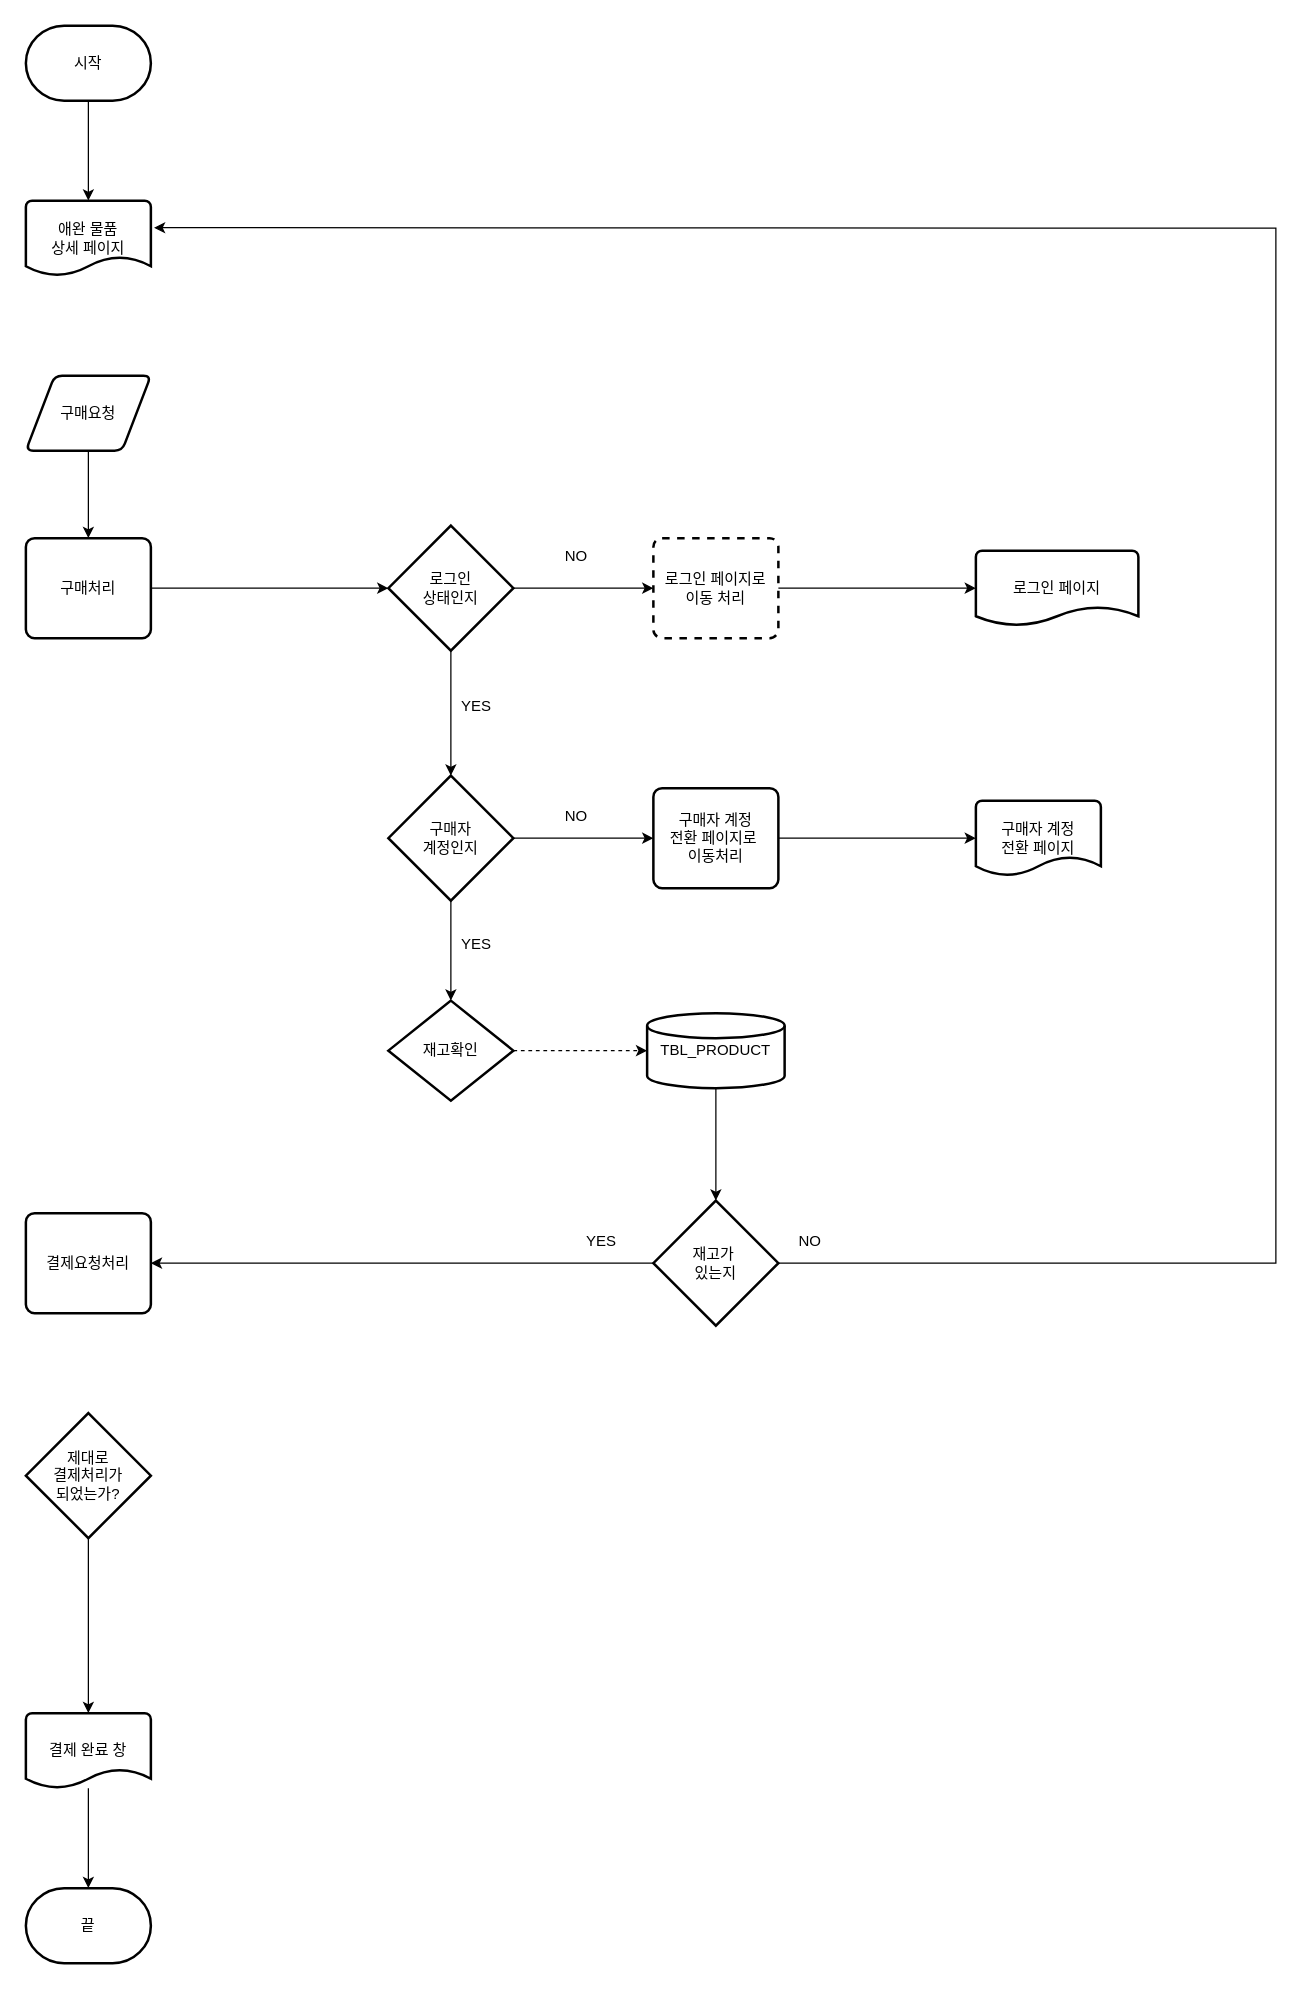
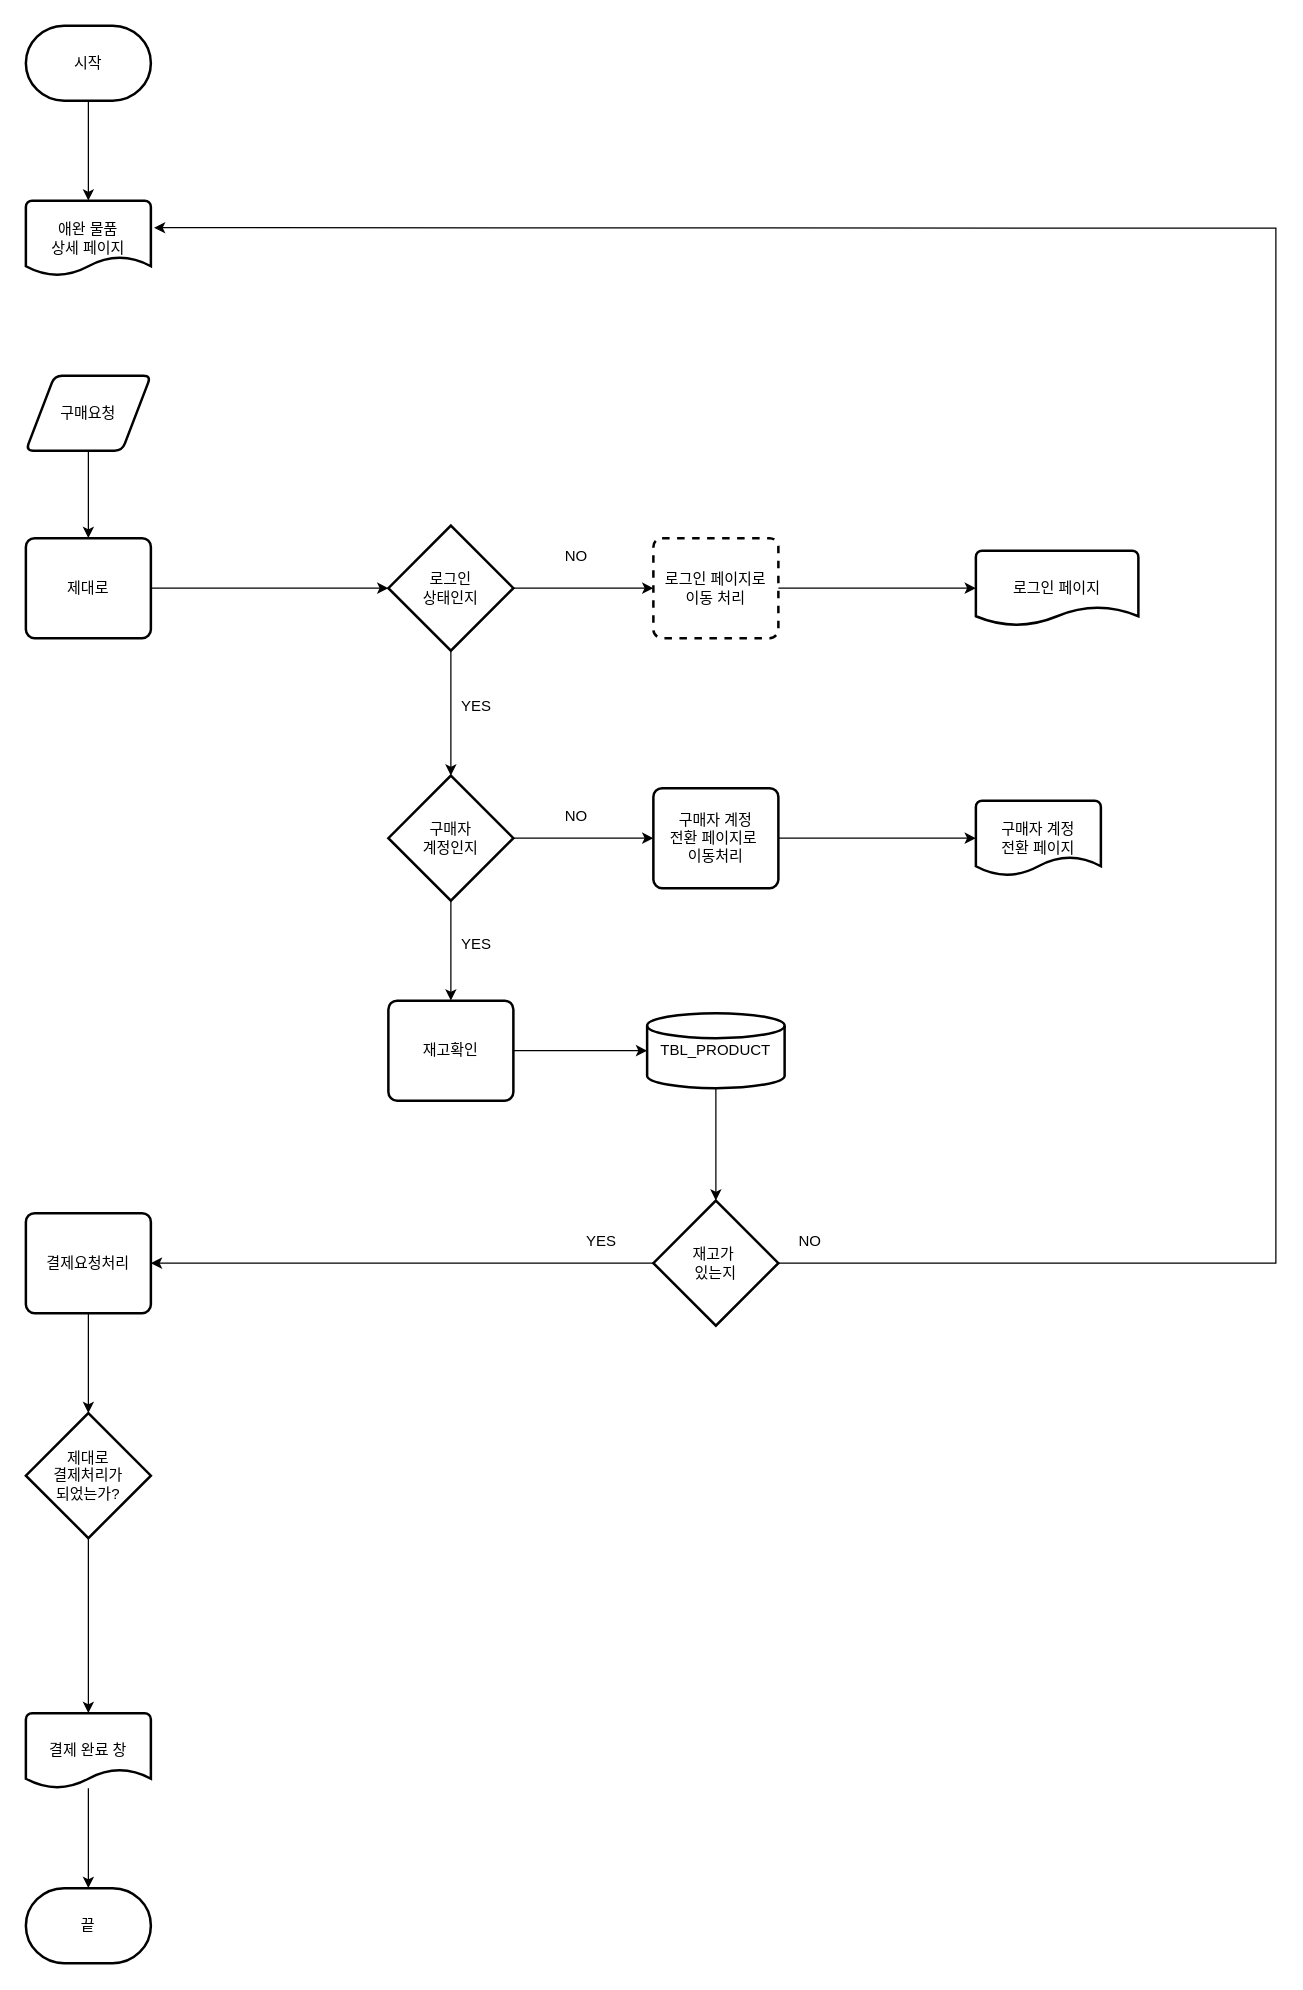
  <mxCell id="0" />
  <mxCell id="1" parent="0" />
  <mxCell id="2" value="시작" style="strokeWidth=2;html=1;shape=mxgraph.flowchart.terminator;whiteSpace=wrap;" vertex="1" parent="1"><mxGeometry x="20" y="20" width="100" height="60" as="geometry" /></mxCell>
  <mxCell id="3" value="끝" style="strokeWidth=2;html=1;shape=mxgraph.flowchart.terminator;whiteSpace=wrap;" vertex="1" parent="1"><mxGeometry x="20" y="1510" width="100" height="60" as="geometry" /></mxCell>
  <mxCell id="4" value="애완 물품&lt;div&gt;상세 페이지&lt;/div&gt;" style="strokeWidth=2;html=1;shape=mxgraph.flowchart.document2;whiteSpace=wrap;size=0.25;" vertex="1" parent="1"><mxGeometry x="20" y="160" width="100" height="60" as="geometry" /></mxCell>
  <mxCell id="5" style="edgeStyle=orthogonalEdgeStyle;rounded=0;orthogonalLoop=1;jettySize=auto;html=1;entryX=0.5;entryY=0;entryDx=0;entryDy=0;" edge="1" parent="1" source="6" target="16"><mxGeometry relative="1" as="geometry" /></mxCell>
  <mxCell id="6" value="구매요청" style="shape=parallelogram;html=1;strokeWidth=2;perimeter=parallelogramPerimeter;whiteSpace=wrap;rounded=1;arcSize=12;size=0.23;" vertex="1" parent="1"><mxGeometry x="20" y="300" width="100" height="60" as="geometry" /></mxCell>
  <mxCell id="7" style="edgeStyle=orthogonalEdgeStyle;rounded=0;orthogonalLoop=1;jettySize=auto;html=1;entryX=0;entryY=0.5;entryDx=0;entryDy=0;" edge="1" parent="1" source="8" target="31"><mxGeometry relative="1" as="geometry" /></mxCell>
  <mxCell id="8" value="로그인&lt;div&gt;상태인지&lt;/div&gt;" style="strokeWidth=2;html=1;shape=mxgraph.flowchart.decision;whiteSpace=wrap;" vertex="1" parent="1"><mxGeometry x="310" y="420" width="100" height="100" as="geometry" /></mxCell>
  <mxCell id="9" style="edgeStyle=orthogonalEdgeStyle;rounded=0;orthogonalLoop=1;jettySize=auto;html=1;entryX=0.5;entryY=0;entryDx=0;entryDy=0;" edge="1" parent="1" source="11" target="22"><mxGeometry relative="1" as="geometry" /></mxCell>
  <mxCell id="10" style="edgeStyle=orthogonalEdgeStyle;rounded=0;orthogonalLoop=1;jettySize=auto;html=1;" edge="1" parent="1" source="11" target="33"><mxGeometry relative="1" as="geometry" /></mxCell>
  <mxCell id="11" value="구매자&lt;div&gt;계정인지&lt;/div&gt;" style="strokeWidth=2;html=1;shape=mxgraph.flowchart.decision;whiteSpace=wrap;" vertex="1" parent="1"><mxGeometry x="310" y="620" width="100" height="100" as="geometry" /></mxCell>
  <mxCell id="12" style="edgeStyle=orthogonalEdgeStyle;rounded=0;orthogonalLoop=1;jettySize=auto;html=1;entryX=1;entryY=0.5;entryDx=0;entryDy=0;" edge="1" parent="1" source="13" target="25"><mxGeometry relative="1" as="geometry" /></mxCell>
  <mxCell id="13" value="재고가&amp;nbsp;&lt;div&gt;있는지&lt;/div&gt;" style="strokeWidth=2;html=1;shape=mxgraph.flowchart.decision;whiteSpace=wrap;" vertex="1" parent="1"><mxGeometry x="522" y="960" width="100" height="100" as="geometry" /></mxCell>
  <mxCell id="14" value="TBL_PRODUCT" style="strokeWidth=2;html=1;shape=mxgraph.flowchart.database;whiteSpace=wrap;" vertex="1" parent="1"><mxGeometry x="517" y="810" width="110" height="60" as="geometry" /></mxCell>
  <mxCell id="15" style="edgeStyle=orthogonalEdgeStyle;rounded=0;orthogonalLoop=1;jettySize=auto;html=1;" edge="1" parent="1" source="16" target="8"><mxGeometry relative="1" as="geometry" /></mxCell>
- <mxCell id="16" value="구매처리" style="rounded=1;whiteSpace=wrap;html=1;absoluteArcSize=1;arcSize=14;strokeWidth=2;" vertex="1" parent="1"><mxGeometry x="20" y="430" width="100" height="80" as="geometry" /></mxCell>
+ <mxCell id="16" value="제대로" style="rounded=1;whiteSpace=wrap;html=1;absoluteArcSize=1;arcSize=14;strokeWidth=2;" vertex="1" parent="1"><mxGeometry x="20" y="430" width="100" height="80" as="geometry" /></mxCell>
  <mxCell id="17" style="edgeStyle=orthogonalEdgeStyle;rounded=0;orthogonalLoop=1;jettySize=auto;html=1;entryX=0.5;entryY=0;entryDx=0;entryDy=0;entryPerimeter=0;" edge="1" parent="1" source="2" target="4"><mxGeometry relative="1" as="geometry" /></mxCell>
  <mxCell id="18" style="edgeStyle=orthogonalEdgeStyle;rounded=0;orthogonalLoop=1;jettySize=auto;html=1;entryX=0.5;entryY=0;entryDx=0;entryDy=0;entryPerimeter=0;" edge="1" parent="1" source="8" target="11"><mxGeometry relative="1" as="geometry" /></mxCell>
  <mxCell id="19" value="YES" style="text;html=1;align=center;verticalAlign=middle;resizable=0;points=[];autosize=1;strokeColor=none;fillColor=none;" vertex="1" parent="1"><mxGeometry x="355" y="550" width="50" height="30" as="geometry" /></mxCell>
  <mxCell id="20" value="YES" style="text;html=1;align=center;verticalAlign=middle;resizable=0;points=[];autosize=1;strokeColor=none;fillColor=none;" vertex="1" parent="1"><mxGeometry x="355" y="740" width="50" height="30" as="geometry" /></mxCell>
- <mxCell id="21" style="edgeStyle=orthogonalEdgeStyle;rounded=0;orthogonalLoop=1;jettySize=auto;html=1;dashed=1;" edge="1" parent="1" source="22" target="14"><mxGeometry relative="1" as="geometry" /></mxCell>
- <mxCell id="22" value="재고확인" style="rhombus;whiteSpace=wrap;html=1;absoluteArcSize=1;arcSize=14;strokeWidth=2;" vertex="1" parent="1"><mxGeometry x="310" y="800" width="100" height="80" as="geometry" /></mxCell>
+ <mxCell id="21" style="edgeStyle=orthogonalEdgeStyle;rounded=0;orthogonalLoop=1;jettySize=auto;html=1;" edge="1" parent="1" source="22" target="14"><mxGeometry relative="1" as="geometry" /></mxCell>
+ <mxCell id="22" value="재고확인" style="rounded=1;whiteSpace=wrap;html=1;absoluteArcSize=1;arcSize=14;strokeWidth=2;" vertex="1" parent="1"><mxGeometry x="310" y="800" width="100" height="80" as="geometry" /></mxCell>
  <mxCell id="23" style="edgeStyle=orthogonalEdgeStyle;rounded=0;orthogonalLoop=1;jettySize=auto;html=1;entryX=0.5;entryY=0;entryDx=0;entryDy=0;entryPerimeter=0;" edge="1" parent="1" source="14" target="13"><mxGeometry relative="1" as="geometry" /></mxCell>
  <mxCell id="24" value="YES" style="text;html=1;align=center;verticalAlign=middle;resizable=0;points=[];autosize=1;strokeColor=none;fillColor=none;" vertex="1" parent="1"><mxGeometry x="455" y="978" width="50" height="30" as="geometry" /></mxCell>
  <mxCell id="25" value="결제요청처리" style="rounded=1;whiteSpace=wrap;html=1;absoluteArcSize=1;arcSize=14;strokeWidth=2;" vertex="1" parent="1"><mxGeometry x="20" y="970" width="100" height="80" as="geometry" /></mxCell>
  <mxCell id="26" value="결제 완료 창" style="strokeWidth=2;html=1;shape=mxgraph.flowchart.document2;whiteSpace=wrap;size=0.25;" vertex="1" parent="1"><mxGeometry x="20" y="1370" width="100" height="60" as="geometry" /></mxCell>
  <mxCell id="27" style="edgeStyle=orthogonalEdgeStyle;rounded=0;orthogonalLoop=1;jettySize=auto;html=1;" edge="1" parent="1" source="28" target="26"><mxGeometry relative="1" as="geometry" /></mxCell>
  <mxCell id="28" value="제대로&lt;div&gt;결제처리가&lt;/div&gt;&lt;div&gt;되었는가?&lt;/div&gt;" style="strokeWidth=2;html=1;shape=mxgraph.flowchart.decision;whiteSpace=wrap;" vertex="1" parent="1"><mxGeometry x="20" y="1130" width="100" height="100" as="geometry" /></mxCell>
+ <mxCell id="29" style="edgeStyle=orthogonalEdgeStyle;rounded=0;orthogonalLoop=1;jettySize=auto;html=1;entryX=0.5;entryY=0;entryDx=0;entryDy=0;entryPerimeter=0;" edge="1" parent="1" source="25" target="28"><mxGeometry relative="1" as="geometry" /></mxCell>
  <mxCell id="30" style="edgeStyle=orthogonalEdgeStyle;rounded=0;orthogonalLoop=1;jettySize=auto;html=1;entryX=0.5;entryY=0;entryDx=0;entryDy=0;entryPerimeter=0;" edge="1" parent="1" source="26" target="3"><mxGeometry relative="1" as="geometry" /></mxCell>
  <mxCell id="31" value="로그인 페이지로&lt;div&gt;이동 처리&lt;/div&gt;" style="rounded=1;whiteSpace=wrap;html=1;absoluteArcSize=1;arcSize=14;strokeWidth=2;dashed=1;" vertex="1" parent="1"><mxGeometry x="522" y="430" width="100" height="80" as="geometry" /></mxCell>
  <mxCell id="32" value="NO" style="text;html=1;align=center;verticalAlign=middle;resizable=0;points=[];autosize=1;strokeColor=none;fillColor=none;" vertex="1" parent="1"><mxGeometry x="440" y="430" width="40" height="30" as="geometry" /></mxCell>
  <mxCell id="33" value="구매자 계정&lt;div&gt;전&lt;span style=&quot;background-color: transparent; color: light-dark(rgb(0, 0, 0), rgb(255, 255, 255));&quot;&gt;환&amp;nbsp;&lt;/span&gt;&lt;span style=&quot;background-color: transparent; color: light-dark(rgb(0, 0, 0), rgb(255, 255, 255));&quot;&gt;페이지로&amp;nbsp;&lt;/span&gt;&lt;div&gt;&lt;span style=&quot;background-color: transparent; color: light-dark(rgb(0, 0, 0), rgb(255, 255, 255));&quot;&gt;이동처리&lt;/span&gt;&lt;/div&gt;&lt;/div&gt;" style="rounded=1;whiteSpace=wrap;html=1;absoluteArcSize=1;arcSize=14;strokeWidth=2;" vertex="1" parent="1"><mxGeometry x="522" y="630" width="100" height="80" as="geometry" /></mxCell>
  <mxCell id="34" value="NO" style="text;html=1;align=center;verticalAlign=middle;resizable=0;points=[];autosize=1;strokeColor=none;fillColor=none;" vertex="1" parent="1"><mxGeometry x="440" y="638" width="40" height="30" as="geometry" /></mxCell>
  <mxCell id="35" value="로그인 페이지" style="strokeWidth=2;html=1;shape=mxgraph.flowchart.document2;whiteSpace=wrap;size=0.25;" vertex="1" parent="1"><mxGeometry x="780" y="440" width="130" height="60" as="geometry" /></mxCell>
  <mxCell id="36" style="edgeStyle=orthogonalEdgeStyle;rounded=0;orthogonalLoop=1;jettySize=auto;html=1;entryX=0;entryY=0.5;entryDx=0;entryDy=0;entryPerimeter=0;" edge="1" parent="1" source="31" target="35"><mxGeometry relative="1" as="geometry" /></mxCell>
  <mxCell id="37" value="구매자 계정&lt;div&gt;전환 페이지&lt;/div&gt;" style="strokeWidth=2;html=1;shape=mxgraph.flowchart.document2;whiteSpace=wrap;size=0.25;" vertex="1" parent="1"><mxGeometry x="780" y="640" width="100" height="60" as="geometry" /></mxCell>
  <mxCell id="38" style="edgeStyle=orthogonalEdgeStyle;rounded=0;orthogonalLoop=1;jettySize=auto;html=1;entryX=0;entryY=0.5;entryDx=0;entryDy=0;entryPerimeter=0;" edge="1" parent="1" source="33" target="37"><mxGeometry relative="1" as="geometry" /></mxCell>
  <mxCell id="39" value="" style="endArrow=classic;html=1;rounded=0;exitX=1;exitY=0.5;exitDx=0;exitDy=0;exitPerimeter=0;entryX=1.025;entryY=0.361;entryDx=0;entryDy=0;entryPerimeter=0;" edge="1" parent="1" source="13" target="4"><mxGeometry width="50" height="50" relative="1" as="geometry"><mxPoint x="720" y="990" as="sourcePoint" /><mxPoint x="770" y="940" as="targetPoint" /><Array as="points"><mxPoint x="1020" y="1010" /><mxPoint x="1020" y="690" /><mxPoint x="1020" y="182" /></Array></mxGeometry></mxCell>
  <mxCell id="40" value="NO" style="text;html=1;align=center;verticalAlign=middle;resizable=0;points=[];autosize=1;strokeColor=none;fillColor=none;" vertex="1" parent="1"><mxGeometry x="627" y="978" width="40" height="30" as="geometry" /></mxCell>
